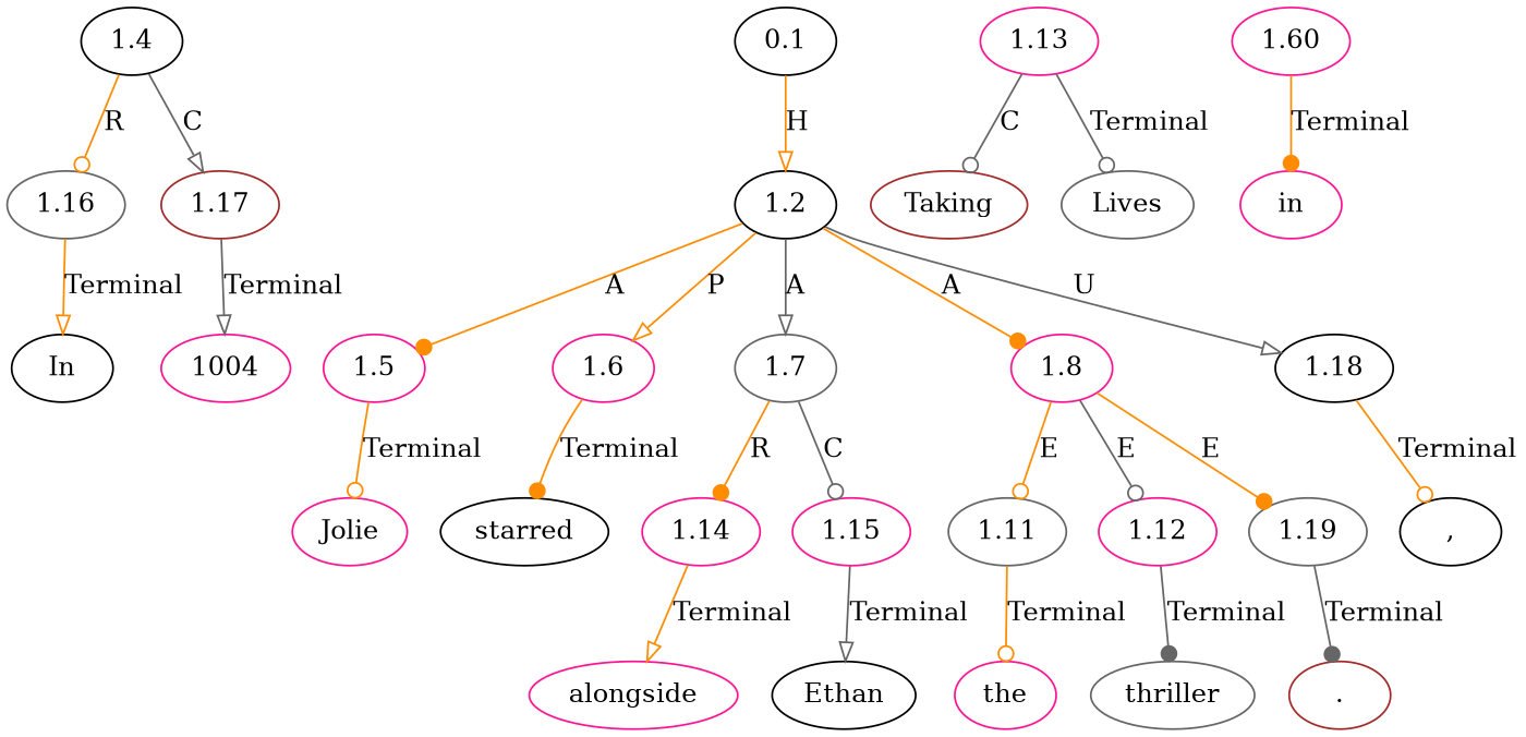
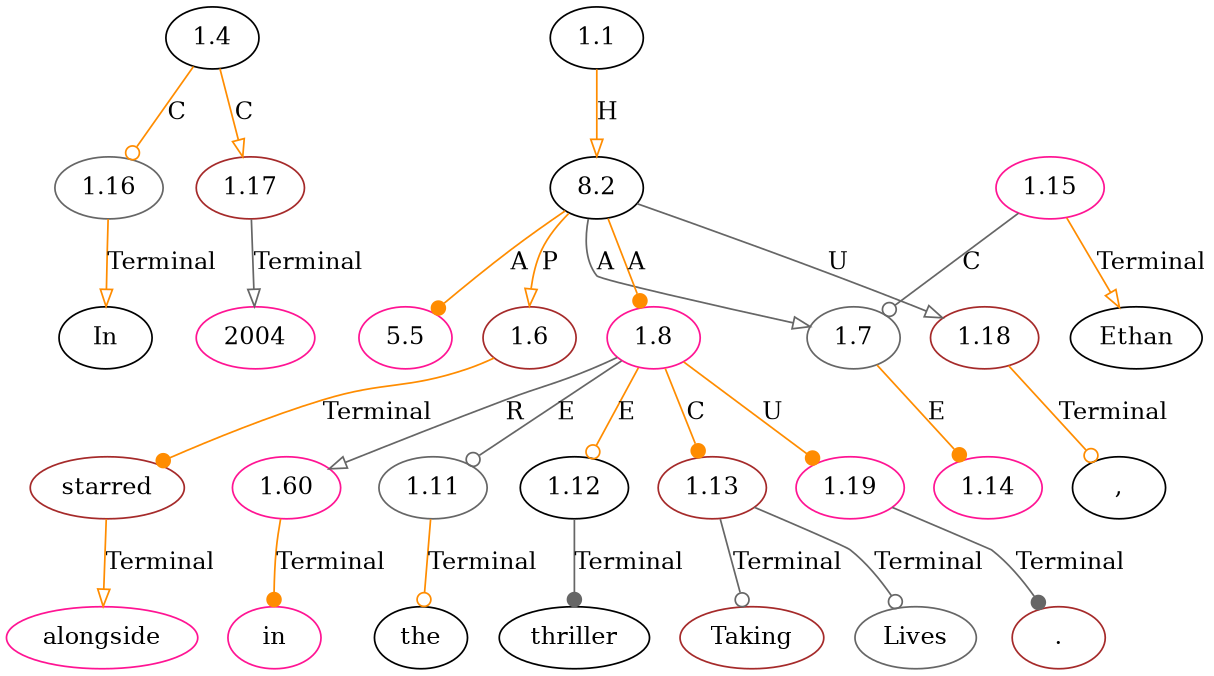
  digraph {
    node [color=deeppink ordering=out]
    edge [arrowhead=onormal color=darkorange ordering=out]
    n1 [color=black label=In]
-   n2 [label=the]
-   n3 [color=gray40 label=thriller]
+   n2 [color=black label=the]
+   n3 [color=black label=thriller]
    n4 [color=brown label=Taking]
    n5 [color=gray40 label=Lives]
    n6 [color=brown label="."]
-   n7 [label=1004]
+   n7 [label=2004]
    n8 [color=black label=","]
-   n9 [label=Jolie]
-   n10 [color=black label=starred]
+   n10 [color=brown label=starred]
    n11 [label=alongside]
    n12 [color=black label=Ethan]
    n13 [label=in]
-   n14 [color=black label=0.1]
-   n15 [color=black label=1.2]
-   n16 [label=1.5]
-   n17 [label=1.6]
+   n14 [color=black label=1.1]
+   n15 [color=black label=8.2]
+   n16 [label=5.5]
+   n17 [color=brown label=1.6]
    n18 [color=gray40 label=1.7]
    n19 [label=1.8]
-   n20 [color=black label=1.18]
+   n20 [color=brown label=1.18]
    n21 [color=black label=1.4]
    n22 [color=gray40 label=1.16]
    n23 [color=brown label=1.17]
    n24 [label=1.14]
    n25 [label=1.15]
    n26 [label=1.60]
    n27 [color=gray40 label=1.11]
-   n28 [label=1.12]
-   n29 [label=1.13]
-   n30 [color=gray40 label=1.19]
+   n28 [color=black label=1.12]
+   n29 [color=brown label=1.13]
+   n30 [label=1.19]
    n14 -> n15 [label=H]
    n15 -> n16 [arrowhead=dot label=A]
    n15 -> n17 [label=P]
    n15 -> n18 [color=gray40 label=A]
    n15 -> n19 [arrowhead=dot label=A]
    n15 -> n20 [color=gray40 label=U]
-   n16 -> n9 [arrowhead=odot label=Terminal]
    n17 -> n10 [arrowhead=dot label=Terminal]
-   n18 -> n24 [arrowhead=dot label=R]
-   n18 -> n25 [arrowhead=odot color=gray40 label=C]
-   n19 -> n27 [arrowhead=odot label=E]
-   n19 -> n28 [arrowhead=odot color=gray40 label=E]
-   n19 -> n30 [arrowhead=dot label=E]
+   n18 -> n24 [arrowhead=dot label=E]
+   n25 -> n18 [arrowhead=odot color=gray40 label=C]
+   n19 -> n26 [color=gray40 label=R]
+   n19 -> n27 [arrowhead=odot color=gray40 label=E]
+   n19 -> n28 [arrowhead=odot label=E]
+   n19 -> n29 [arrowhead=dot label=C]
+   n19 -> n30 [arrowhead=dot label=U]
    n20 -> n8 [arrowhead=odot label=Terminal]
-   n21 -> n22 [arrowhead=odot label=R]
-   n21 -> n23 [color=gray40 label=C]
+   n21 -> n22 [arrowhead=odot label=C]
+   n21 -> n23 [label=C]
    n22 -> n1 [label=Terminal]
    n23 -> n7 [color=gray40 label=Terminal]
-   n24 -> n11 [label=Terminal]
-   n25 -> n12 [color=gray40 label=Terminal]
+   n10 -> n11 [label=Terminal]
+   n25 -> n12 [label=Terminal]
    n26 -> n13 [arrowhead=dot label=Terminal]
    n27 -> n2 [arrowhead=odot label=Terminal]
    n28 -> n3 [arrowhead=dot color=gray40 label=Terminal]
-   n29 -> n4 [arrowhead=odot color=gray40 label=C]
+   n29 -> n4 [arrowhead=odot color=gray40 label=Terminal]
    n29 -> n5 [arrowhead=odot color=gray40 label=Terminal]
    n30 -> n6 [arrowhead=dot color=gray40 label=Terminal]
  }
